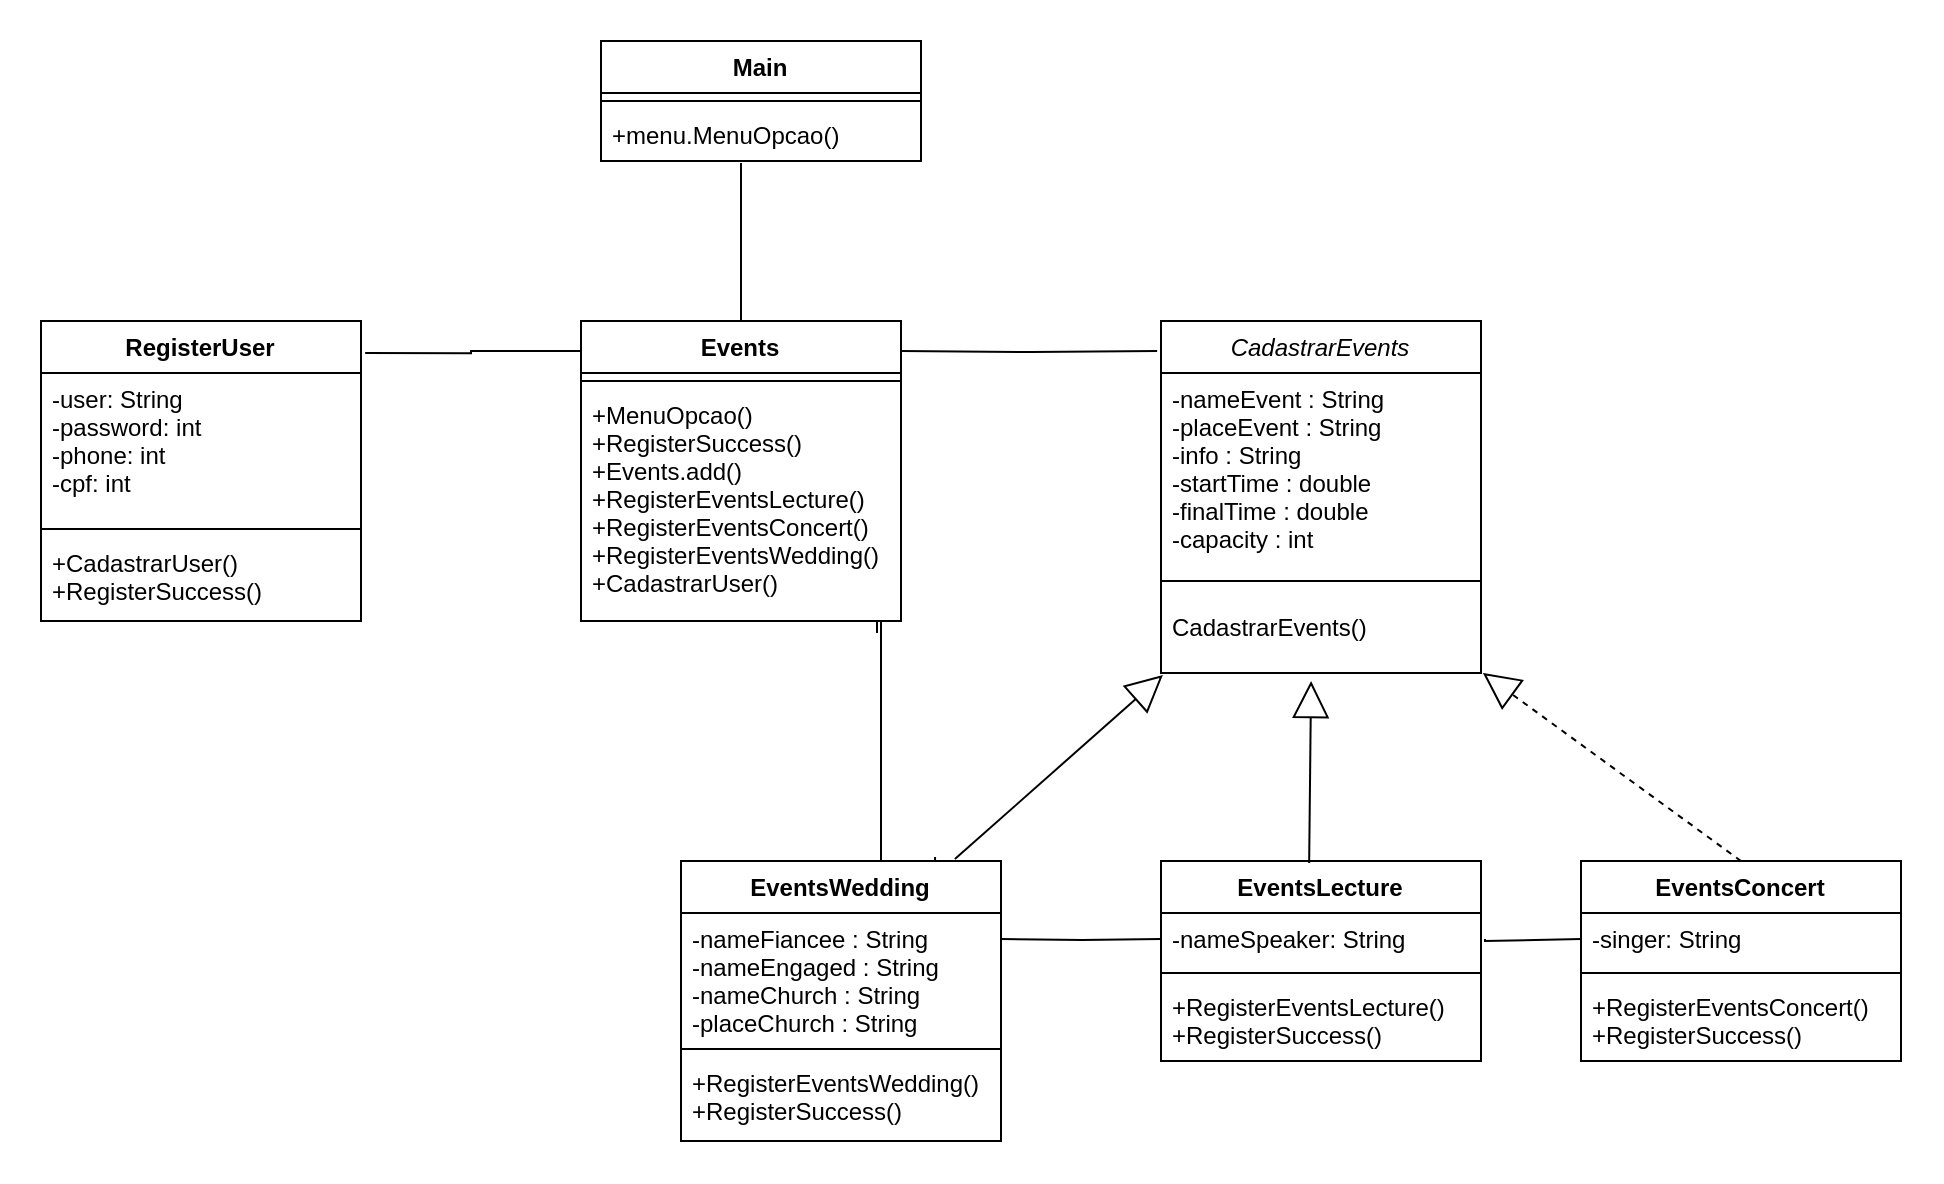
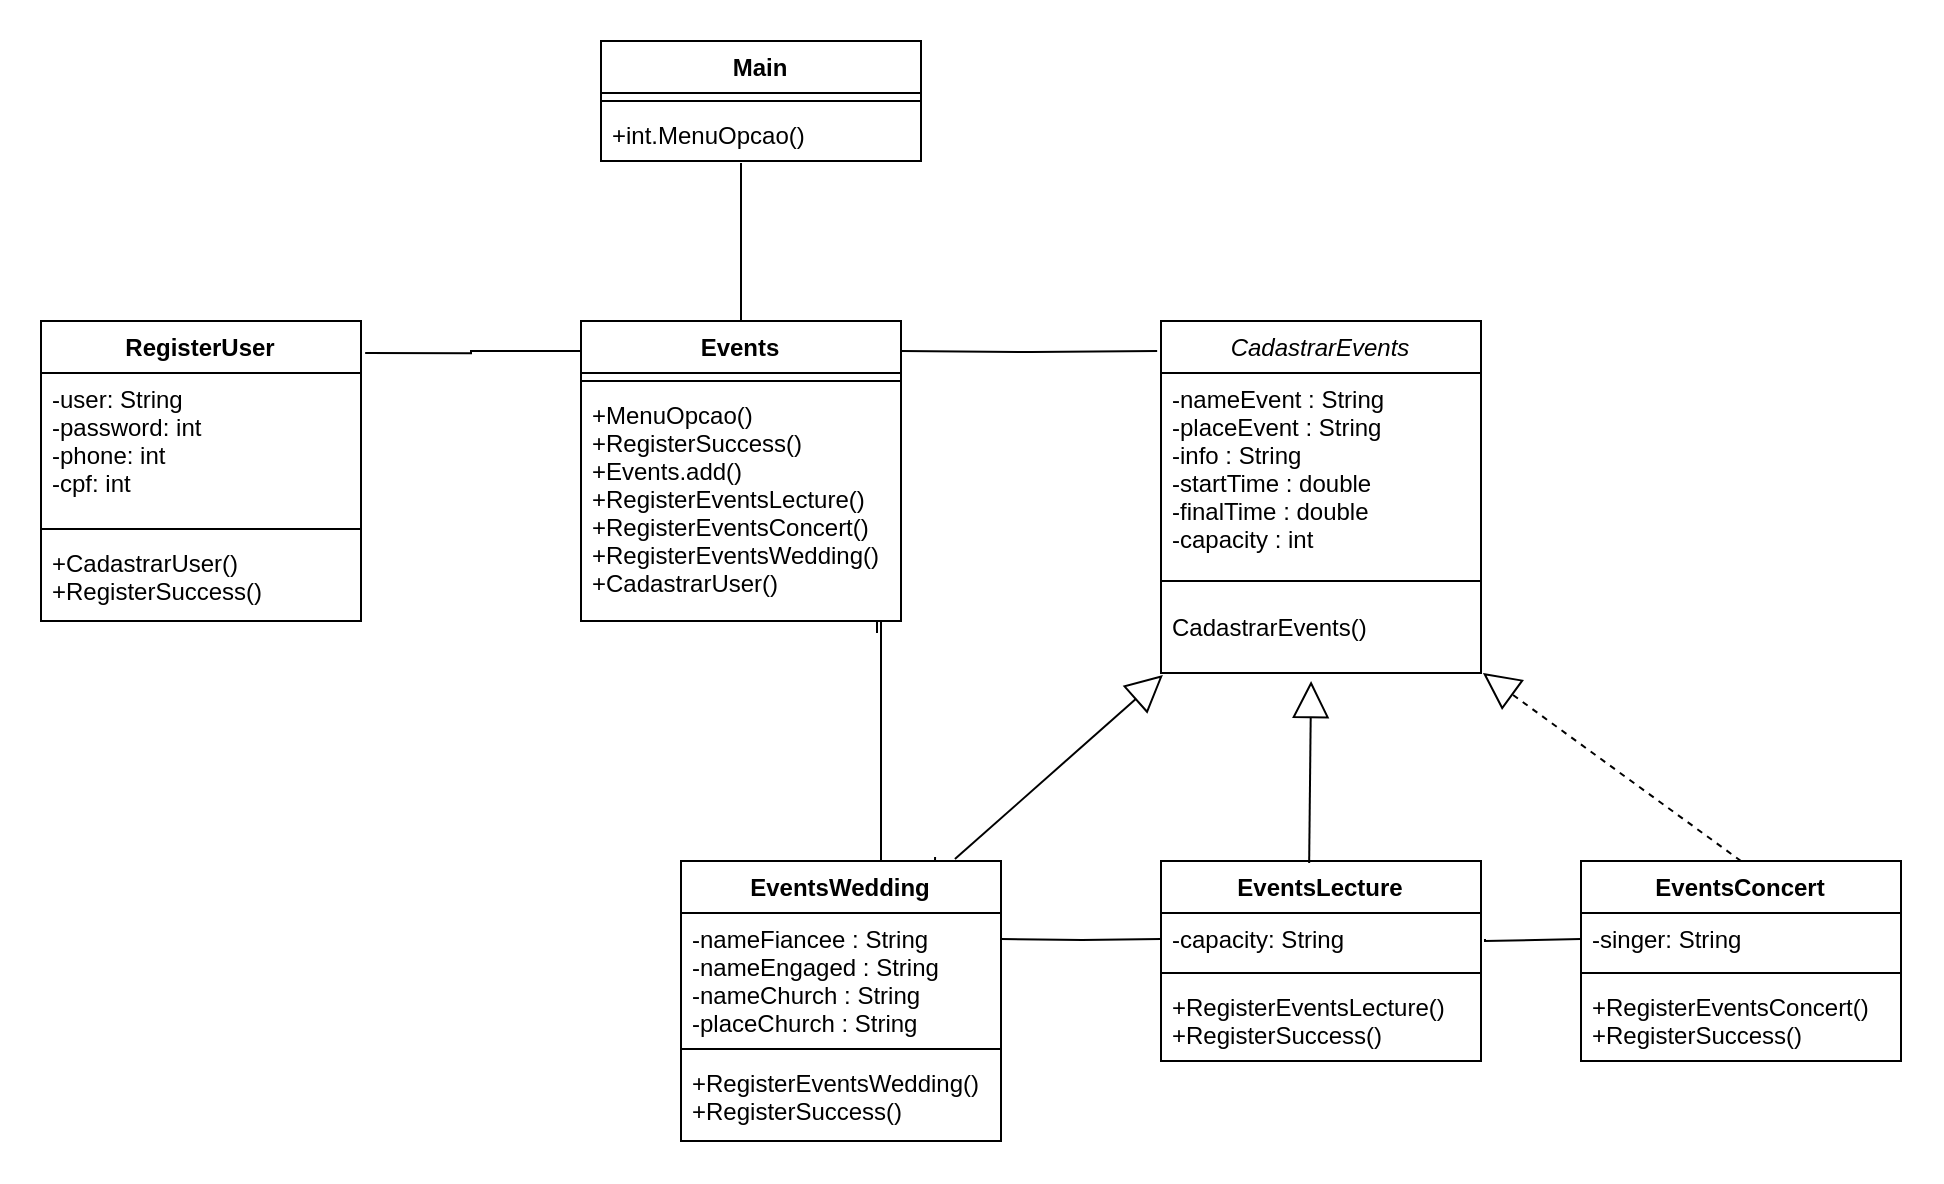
  <mxCell id="0" />
  <mxCell id="1" parent="0" />
  <mxCell id="2" value="CadastrarEvents" style="swimlane;fontStyle=2;align=center;verticalAlign=top;childLayout=stackLayout;horizontal=1;startSize=26;horizontalStack=0;resizeParent=1;resizeParentMax=0;resizeLast=0;collapsible=1;marginBottom=0;" vertex="1" parent="1"><mxGeometry x="580" y="160" width="160" height="176" as="geometry" /></mxCell>
  <mxCell id="3" value="-nameEvent : String&#10;-placeEvent : String&#10;-info : String&#10;-startTime : double&#10;-finalTime : double&#10;-capacity : int" style="text;strokeColor=none;fillColor=none;align=left;verticalAlign=top;spacingLeft=4;spacingRight=4;overflow=hidden;rotatable=0;points=[[0,0.5],[1,0.5]];portConstraint=eastwest;" vertex="1" parent="2"><mxGeometry y="26" width="160" height="94" as="geometry" /></mxCell>
  <mxCell id="4" value="" style="line;strokeWidth=1;fillColor=none;align=left;verticalAlign=middle;spacingTop=-1;spacingLeft=3;spacingRight=3;rotatable=0;labelPosition=right;points=[];portConstraint=eastwest;" vertex="1" parent="2"><mxGeometry y="120" width="160" height="20" as="geometry" /></mxCell>
  <mxCell id="5" value="CadastrarEvents()&#10;" style="text;strokeColor=none;fillColor=none;align=left;verticalAlign=top;spacingLeft=4;spacingRight=4;overflow=hidden;rotatable=0;points=[[0,0.5],[1,0.5]];portConstraint=eastwest;" vertex="1" parent="2"><mxGeometry y="140" width="160" height="36" as="geometry" /></mxCell>
  <mxCell id="6" value="RegisterUser" style="swimlane;fontStyle=1;align=center;verticalAlign=top;childLayout=stackLayout;horizontal=1;startSize=26;horizontalStack=0;resizeParent=1;resizeParentMax=0;resizeLast=0;collapsible=1;marginBottom=0;" vertex="1" parent="1"><mxGeometry x="20" y="160" width="160" height="150" as="geometry" /></mxCell>
  <mxCell id="7" value="-user: String&#10;-password: int&#10;-phone: int&#10;-cpf: int" style="text;strokeColor=none;fillColor=none;align=left;verticalAlign=top;spacingLeft=4;spacingRight=4;overflow=hidden;rotatable=0;points=[[0,0.5],[1,0.5]];portConstraint=eastwest;" vertex="1" parent="6"><mxGeometry y="26" width="160" height="74" as="geometry" /></mxCell>
  <mxCell id="8" value="" style="line;strokeWidth=1;fillColor=none;align=left;verticalAlign=middle;spacingTop=-1;spacingLeft=3;spacingRight=3;rotatable=0;labelPosition=right;points=[];portConstraint=eastwest;" vertex="1" parent="6"><mxGeometry y="100" width="160" height="8" as="geometry" /></mxCell>
  <mxCell id="9" value="+CadastrarUser()&#10;+RegisterSuccess()" style="text;strokeColor=none;fillColor=none;align=left;verticalAlign=top;spacingLeft=4;spacingRight=4;overflow=hidden;rotatable=0;points=[[0,0.5],[1,0.5]];portConstraint=eastwest;" vertex="1" parent="6"><mxGeometry y="108" width="160" height="42" as="geometry" /></mxCell>
  <mxCell id="10" value="EventsConcert" style="swimlane;fontStyle=1;align=center;verticalAlign=top;childLayout=stackLayout;horizontal=1;startSize=26;horizontalStack=0;resizeParent=1;resizeParentMax=0;resizeLast=0;collapsible=1;marginBottom=0;" vertex="1" parent="1"><mxGeometry x="790" y="430" width="160" height="100" as="geometry" /></mxCell>
  <mxCell id="11" value="-singer: String" style="text;strokeColor=none;fillColor=none;align=left;verticalAlign=top;spacingLeft=4;spacingRight=4;overflow=hidden;rotatable=0;points=[[0,0.5],[1,0.5]];portConstraint=eastwest;" vertex="1" parent="10"><mxGeometry y="26" width="160" height="26" as="geometry" /></mxCell>
  <mxCell id="12" value="" style="line;strokeWidth=1;fillColor=none;align=left;verticalAlign=middle;spacingTop=-1;spacingLeft=3;spacingRight=3;rotatable=0;labelPosition=right;points=[];portConstraint=eastwest;" vertex="1" parent="10"><mxGeometry y="52" width="160" height="8" as="geometry" /></mxCell>
  <mxCell id="13" value="+RegisterEventsConcert()&#10;+RegisterSuccess()" style="text;strokeColor=none;fillColor=none;align=left;verticalAlign=top;spacingLeft=4;spacingRight=4;overflow=hidden;rotatable=0;points=[[0,0.5],[1,0.5]];portConstraint=eastwest;" vertex="1" parent="10"><mxGeometry y="60" width="160" height="40" as="geometry" /></mxCell>
  <mxCell id="14" value="EventsLecture" style="swimlane;fontStyle=1;align=center;verticalAlign=top;childLayout=stackLayout;horizontal=1;startSize=26;horizontalStack=0;resizeParent=1;resizeParentMax=0;resizeLast=0;collapsible=1;marginBottom=0;" vertex="1" parent="1"><mxGeometry x="580" y="430" width="160" height="100" as="geometry" /></mxCell>
- <mxCell id="15" value="-nameSpeaker: String" style="text;strokeColor=none;fillColor=none;align=left;verticalAlign=top;spacingLeft=4;spacingRight=4;overflow=hidden;rotatable=0;points=[[0,0.5],[1,0.5]];portConstraint=eastwest;" vertex="1" parent="14"><mxGeometry y="26" width="160" height="26" as="geometry" /></mxCell>
+ <mxCell id="15" value="-capacity: String" style="text;strokeColor=none;fillColor=none;align=left;verticalAlign=top;spacingLeft=4;spacingRight=4;overflow=hidden;rotatable=0;points=[[0,0.5],[1,0.5]];portConstraint=eastwest;" vertex="1" parent="14"><mxGeometry y="26" width="160" height="26" as="geometry" /></mxCell>
  <mxCell id="16" value="" style="line;strokeWidth=1;fillColor=none;align=left;verticalAlign=middle;spacingTop=-1;spacingLeft=3;spacingRight=3;rotatable=0;labelPosition=right;points=[];portConstraint=eastwest;" vertex="1" parent="14"><mxGeometry y="52" width="160" height="8" as="geometry" /></mxCell>
  <mxCell id="17" value="+RegisterEventsLecture()&#10;+RegisterSuccess()" style="text;strokeColor=none;fillColor=none;align=left;verticalAlign=top;spacingLeft=4;spacingRight=4;overflow=hidden;rotatable=0;points=[[0,0.5],[1,0.5]];portConstraint=eastwest;" vertex="1" parent="14"><mxGeometry y="60" width="160" height="40" as="geometry" /></mxCell>
  <mxCell id="18" value="EventsWedding" style="swimlane;fontStyle=1;align=center;verticalAlign=top;childLayout=stackLayout;horizontal=1;startSize=26;horizontalStack=0;resizeParent=1;resizeParentMax=0;resizeLast=0;collapsible=1;marginBottom=0;" vertex="1" parent="1"><mxGeometry x="340" y="430" width="160" height="140" as="geometry" /></mxCell>
  <mxCell id="19" value="-nameFiancee : String&#10;-nameEngaged : String&#10;-nameChurch : String&#10;-placeChurch : String" style="text;strokeColor=none;fillColor=none;align=left;verticalAlign=top;spacingLeft=4;spacingRight=4;overflow=hidden;rotatable=0;points=[[0,0.5],[1,0.5]];portConstraint=eastwest;" vertex="1" parent="18"><mxGeometry y="26" width="160" height="64" as="geometry" /></mxCell>
  <mxCell id="20" value="" style="line;strokeWidth=1;fillColor=none;align=left;verticalAlign=middle;spacingTop=-1;spacingLeft=3;spacingRight=3;rotatable=0;labelPosition=right;points=[];portConstraint=eastwest;" vertex="1" parent="18"><mxGeometry y="90" width="160" height="8" as="geometry" /></mxCell>
  <mxCell id="21" value="+RegisterEventsWedding()&#10;+RegisterSuccess()" style="text;strokeColor=none;fillColor=none;align=left;verticalAlign=top;spacingLeft=4;spacingRight=4;overflow=hidden;rotatable=0;points=[[0,0.5],[1,0.5]];portConstraint=eastwest;" vertex="1" parent="18"><mxGeometry y="98" width="160" height="42" as="geometry" /></mxCell>
  <mxCell id="22" value="" style="endArrow=block;endSize=16;endFill=0;html=1;rounded=0;exitX=0.463;exitY=0.01;exitDx=0;exitDy=0;entryX=0.469;entryY=1.111;entryDx=0;entryDy=0;entryPerimeter=0;exitPerimeter=0;" edge="1" parent="1" source="14" target="5"><mxGeometry width="160" relative="1" as="geometry"><mxPoint x="740" y="370" as="sourcePoint" /><mxPoint x="670" y="340" as="targetPoint" /></mxGeometry></mxCell>
  <mxCell id="23" value="" style="endArrow=block;endSize=16;endFill=0;html=1;rounded=0;entryX=0.006;entryY=1.028;entryDx=0;entryDy=0;entryPerimeter=0;exitX=0.856;exitY=-0.007;exitDx=0;exitDy=0;exitPerimeter=0;" edge="1" parent="1" source="18" target="5"><mxGeometry x="-1" y="112" width="160" relative="1" as="geometry"><mxPoint x="440" y="430" as="sourcePoint" /><mxPoint x="590" y="320" as="targetPoint" /><mxPoint x="-45" y="111" as="offset" /></mxGeometry></mxCell>
  <mxCell id="24" value="" style="endArrow=block;endSize=16;endFill=0;html=1;rounded=0;exitX=0.5;exitY=0;exitDx=0;exitDy=0;entryX=1.006;entryY=1;entryDx=0;entryDy=0;entryPerimeter=0;dashed=1;" edge="1" parent="1" source="10" target="5"><mxGeometry x="-0.125" y="-11" width="160" relative="1" as="geometry"><mxPoint x="680" y="370" as="sourcePoint" /><mxPoint x="840" y="370" as="targetPoint" /><mxPoint as="offset" /></mxGeometry></mxCell>
  <mxCell id="25" value="Events&#10;" style="swimlane;fontStyle=1;align=center;verticalAlign=top;childLayout=stackLayout;horizontal=1;startSize=26;horizontalStack=0;resizeParent=1;resizeParentMax=0;resizeLast=0;collapsible=1;marginBottom=0;" vertex="1" parent="1"><mxGeometry x="290" y="160" width="160" height="150" as="geometry" /></mxCell>
  <mxCell id="26" value="" style="line;strokeWidth=1;fillColor=none;align=left;verticalAlign=middle;spacingTop=-1;spacingLeft=3;spacingRight=3;rotatable=0;labelPosition=right;points=[];portConstraint=eastwest;" vertex="1" parent="25"><mxGeometry y="26" width="160" height="8" as="geometry" /></mxCell>
  <mxCell id="27" value="+MenuOpcao()&#10;+RegisterSuccess()&#10;+Events.add()&#10;+RegisterEventsLecture()&#10;+RegisterEventsConcert()&#10;+RegisterEventsWedding()&#10;+CadastrarUser()" style="text;strokeColor=none;fillColor=none;align=left;verticalAlign=top;spacingLeft=4;spacingRight=4;overflow=hidden;rotatable=0;points=[[0,0.5],[1,0.5]];portConstraint=eastwest;" vertex="1" parent="25"><mxGeometry y="34" width="160" height="116" as="geometry" /></mxCell>
  <mxCell id="28" value="" style="endArrow=none;html=1;edgeStyle=orthogonalEdgeStyle;rounded=0;entryX=-0.012;entryY=0.085;entryDx=0;entryDy=0;entryPerimeter=0;" edge="1" parent="1" target="2"><mxGeometry relative="1" as="geometry"><mxPoint x="450" y="175" as="sourcePoint" /><mxPoint x="460" y="270" as="targetPoint" /></mxGeometry></mxCell>
  <mxCell id="29" value="" style="endArrow=none;html=1;edgeStyle=orthogonalEdgeStyle;rounded=0;entryX=0;entryY=0.1;entryDx=0;entryDy=0;exitX=1.013;exitY=0.107;exitDx=0;exitDy=0;exitPerimeter=0;entryPerimeter=0;" edge="1" parent="1" source="6" target="25"><mxGeometry relative="1" as="geometry"><mxPoint x="50" y="270" as="sourcePoint" /><mxPoint x="210" y="270" as="targetPoint" /></mxGeometry></mxCell>
  <mxCell id="30" value="Main" style="swimlane;fontStyle=1;align=center;verticalAlign=top;childLayout=stackLayout;horizontal=1;startSize=26;horizontalStack=0;resizeParent=1;resizeParentMax=0;resizeLast=0;collapsible=1;marginBottom=0;" vertex="1" parent="1"><mxGeometry x="300" y="20" width="160" height="60" as="geometry" /></mxCell>
  <mxCell id="31" value="" style="line;strokeWidth=1;fillColor=none;align=left;verticalAlign=middle;spacingTop=-1;spacingLeft=3;spacingRight=3;rotatable=0;labelPosition=right;points=[];portConstraint=eastwest;" vertex="1" parent="30"><mxGeometry y="26" width="160" height="8" as="geometry" /></mxCell>
- <mxCell id="32" value="+menu.MenuOpcao()" style="text;strokeColor=none;fillColor=none;align=left;verticalAlign=top;spacingLeft=4;spacingRight=4;overflow=hidden;rotatable=0;points=[[0,0.5],[1,0.5]];portConstraint=eastwest;" vertex="1" parent="30"><mxGeometry y="34" width="160" height="26" as="geometry" /></mxCell>
+ <mxCell id="32" value="+int.MenuOpcao()" style="text;strokeColor=none;fillColor=none;align=left;verticalAlign=top;spacingLeft=4;spacingRight=4;overflow=hidden;rotatable=0;points=[[0,0.5],[1,0.5]];portConstraint=eastwest;" vertex="1" parent="30"><mxGeometry y="34" width="160" height="26" as="geometry" /></mxCell>
  <mxCell id="33" value="" style="endArrow=none;html=1;edgeStyle=orthogonalEdgeStyle;rounded=0;exitX=0.5;exitY=0;exitDx=0;exitDy=0;" edge="1" parent="1" source="25"><mxGeometry relative="1" as="geometry"><mxPoint x="110" y="70" as="sourcePoint" /><mxPoint x="370" y="81" as="targetPoint" /><Array as="points"><mxPoint x="370" y="81" /></Array></mxGeometry></mxCell>
  <mxCell id="34" value="" style="endArrow=none;html=1;edgeStyle=orthogonalEdgeStyle;rounded=0;entryX=0.794;entryY=-0.014;entryDx=0;entryDy=0;entryPerimeter=0;exitX=0.925;exitY=1.052;exitDx=0;exitDy=0;exitPerimeter=0;" edge="1" parent="1" source="27" target="18"><mxGeometry relative="1" as="geometry"><mxPoint x="490" y="470" as="sourcePoint" /><mxPoint x="650" y="470" as="targetPoint" /><Array as="points"><mxPoint x="438" y="310" /><mxPoint x="440" y="310" /><mxPoint x="440" y="430" /><mxPoint x="467" y="430" /></Array></mxGeometry></mxCell>
  <mxCell id="35" value="" style="endArrow=none;html=1;edgeStyle=orthogonalEdgeStyle;rounded=0;entryX=0;entryY=0.5;entryDx=0;entryDy=0;" edge="1" parent="1" target="11"><mxGeometry relative="1" as="geometry"><mxPoint x="742" y="469" as="sourcePoint" /><mxPoint x="650" y="370" as="targetPoint" /><Array as="points"><mxPoint x="742" y="470" /></Array></mxGeometry></mxCell>
  <mxCell id="36" value="" style="endArrow=none;html=1;edgeStyle=orthogonalEdgeStyle;rounded=0;entryX=0;entryY=0.5;entryDx=0;entryDy=0;" edge="1" parent="1" target="15"><mxGeometry relative="1" as="geometry"><mxPoint x="500" y="469" as="sourcePoint" /><mxPoint x="650" y="370" as="targetPoint" /></mxGeometry></mxCell>
